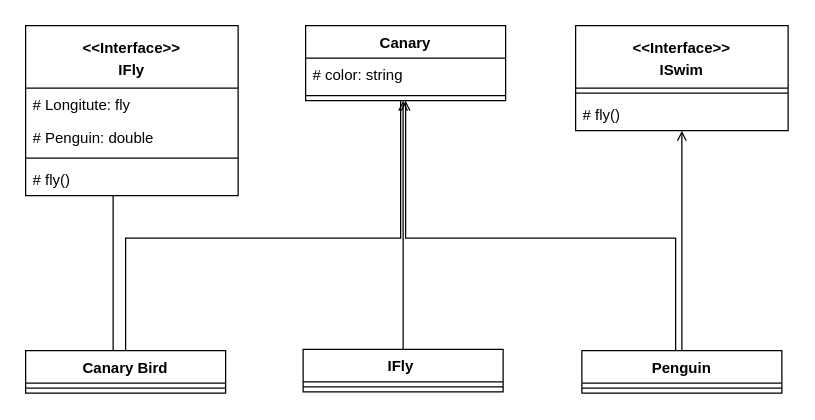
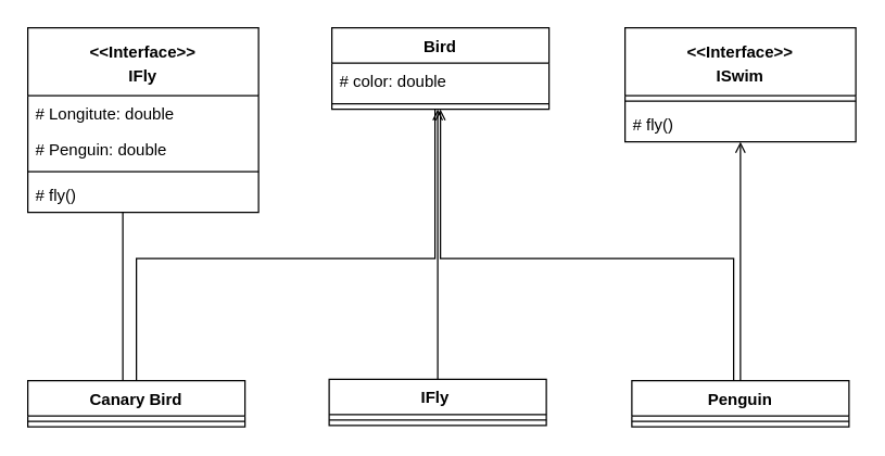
  <mxCell id="0" />
  <mxCell id="1" parent="0" />
- <mxCell id="2" value="Canary" style="swimlane;fontStyle=1;align=center;verticalAlign=top;childLayout=stackLayout;horizontal=1;startSize=26;horizontalStack=0;resizeParent=1;resizeParentMax=0;resizeLast=0;collapsible=1;marginBottom=0;whiteSpace=wrap;html=1;" vertex="1" parent="1"><mxGeometry x="244" y="20" width="160" height="60" as="geometry" /></mxCell>
- <mxCell id="3" value="# color: string" style="text;strokeColor=none;fillColor=none;align=left;verticalAlign=top;spacingLeft=4;spacingRight=4;overflow=hidden;rotatable=0;points=[[0,0.5],[1,0.5]];portConstraint=eastwest;whiteSpace=wrap;html=1;" vertex="1" parent="2"><mxGeometry y="26" width="160" height="26" as="geometry" /></mxCell>
+ <mxCell id="2" value="Bird" style="swimlane;fontStyle=1;align=center;verticalAlign=top;childLayout=stackLayout;horizontal=1;startSize=26;horizontalStack=0;resizeParent=1;resizeParentMax=0;resizeLast=0;collapsible=1;marginBottom=0;whiteSpace=wrap;html=1;" vertex="1" parent="1"><mxGeometry x="244" y="20" width="160" height="60" as="geometry" /></mxCell>
+ <mxCell id="3" value="# color: double" style="text;strokeColor=none;fillColor=none;align=left;verticalAlign=top;spacingLeft=4;spacingRight=4;overflow=hidden;rotatable=0;points=[[0,0.5],[1,0.5]];portConstraint=eastwest;whiteSpace=wrap;html=1;" vertex="1" parent="2"><mxGeometry y="26" width="160" height="26" as="geometry" /></mxCell>
  <mxCell id="4" value="" style="line;strokeWidth=1;fillColor=none;align=left;verticalAlign=middle;spacingTop=-1;spacingLeft=3;spacingRight=3;rotatable=0;labelPosition=right;points=[];portConstraint=eastwest;strokeColor=inherit;" vertex="1" parent="2"><mxGeometry y="52" width="160" height="8" as="geometry" /></mxCell>
  <mxCell id="5" style="edgeStyle=orthogonalEdgeStyle;rounded=0;orthogonalLoop=1;jettySize=auto;html=1;endArrow=none;endFill=0;" edge="1" parent="1" source="7" target="2"><mxGeometry relative="1" as="geometry"><Array as="points"><mxPoint x="100" y="190" /><mxPoint x="320" y="190" /></Array></mxGeometry></mxCell>
  <mxCell id="6" style="edgeStyle=orthogonalEdgeStyle;rounded=0;orthogonalLoop=1;jettySize=auto;html=1;endArrow=none;endFill=0;" edge="1" parent="1" source="7" target="13"><mxGeometry relative="1" as="geometry"><Array as="points"><mxPoint x="90" y="250" /><mxPoint x="90" y="250" /></Array></mxGeometry></mxCell>
  <mxCell id="7" value="Canary Bird" style="swimlane;fontStyle=1;align=center;verticalAlign=top;childLayout=stackLayout;horizontal=1;startSize=26;horizontalStack=0;resizeParent=1;resizeParentMax=0;resizeLast=0;collapsible=1;marginBottom=0;whiteSpace=wrap;html=1;" vertex="1" parent="1"><mxGeometry x="20" y="280" width="160" height="34" as="geometry" /></mxCell>
  <mxCell id="8" value="" style="line;strokeWidth=1;fillColor=none;align=left;verticalAlign=middle;spacingTop=-1;spacingLeft=3;spacingRight=3;rotatable=0;labelPosition=right;points=[];portConstraint=eastwest;strokeColor=inherit;" vertex="1" parent="7"><mxGeometry y="26" width="160" height="8" as="geometry" /></mxCell>
  <mxCell id="9" style="edgeStyle=orthogonalEdgeStyle;rounded=0;orthogonalLoop=1;jettySize=auto;html=1;endArrow=open;endFill=0;" edge="1" parent="1"><mxGeometry relative="1" as="geometry"><mxPoint x="540" y="280" as="sourcePoint" /><mxPoint x="324" y="80" as="targetPoint" /><Array as="points"><mxPoint x="540" y="190" /><mxPoint x="324" y="190" /></Array></mxGeometry></mxCell>
  <mxCell id="10" style="edgeStyle=orthogonalEdgeStyle;rounded=0;orthogonalLoop=1;jettySize=auto;html=1;endArrow=open;endFill=0;" edge="1" parent="1" source="11" target="18"><mxGeometry relative="1" as="geometry"><Array as="points"><mxPoint x="545" y="250" /><mxPoint x="545" y="250" /></Array></mxGeometry></mxCell>
  <mxCell id="11" value="Penguin" style="swimlane;fontStyle=1;align=center;verticalAlign=top;childLayout=stackLayout;horizontal=1;startSize=26;horizontalStack=0;resizeParent=1;resizeParentMax=0;resizeLast=0;collapsible=1;marginBottom=0;whiteSpace=wrap;html=1;" vertex="1" parent="1"><mxGeometry x="465" y="280" width="160" height="34" as="geometry" /></mxCell>
  <mxCell id="12" value="" style="line;strokeWidth=1;fillColor=none;align=left;verticalAlign=middle;spacingTop=-1;spacingLeft=3;spacingRight=3;rotatable=0;labelPosition=right;points=[];portConstraint=eastwest;strokeColor=inherit;" vertex="1" parent="11"><mxGeometry y="26" width="160" height="8" as="geometry" /></mxCell>
  <mxCell id="13" value="&lt;p style=&quot;border-color: var(--border-color); font-weight: 400; margin: 4px 0px 0px;&quot;&gt;&lt;b style=&quot;border-color: var(--border-color);&quot;&gt;&amp;lt;&amp;lt;Interface&amp;gt;&amp;gt;&lt;/b&gt;&lt;/p&gt;&lt;p style=&quot;border-color: var(--border-color); font-weight: 400; margin: 4px 0px 0px;&quot;&gt;&lt;b style=&quot;border-color: var(--border-color);&quot;&gt;IFly&lt;/b&gt;&lt;/p&gt;" style="swimlane;fontStyle=1;align=center;verticalAlign=top;childLayout=stackLayout;horizontal=1;startSize=50;horizontalStack=0;resizeParent=1;resizeParentMax=0;resizeLast=0;collapsible=1;marginBottom=0;whiteSpace=wrap;html=1;" vertex="1" parent="1"><mxGeometry x="20" y="20" width="170" height="136" as="geometry" /></mxCell>
- <mxCell id="14" value="# Longitute: fly" style="text;strokeColor=none;fillColor=none;align=left;verticalAlign=top;spacingLeft=4;spacingRight=4;overflow=hidden;rotatable=0;points=[[0,0.5],[1,0.5]];portConstraint=eastwest;whiteSpace=wrap;html=1;" vertex="1" parent="13"><mxGeometry y="50" width="170" height="26" as="geometry" /></mxCell>
+ <mxCell id="14" value="# Longitute: double" style="text;strokeColor=none;fillColor=none;align=left;verticalAlign=top;spacingLeft=4;spacingRight=4;overflow=hidden;rotatable=0;points=[[0,0.5],[1,0.5]];portConstraint=eastwest;whiteSpace=wrap;html=1;" vertex="1" parent="13"><mxGeometry y="50" width="170" height="26" as="geometry" /></mxCell>
  <mxCell id="15" value="# Penguin: double&lt;br&gt;" style="text;strokeColor=none;fillColor=none;align=left;verticalAlign=top;spacingLeft=4;spacingRight=4;overflow=hidden;rotatable=0;points=[[0,0.5],[1,0.5]];portConstraint=eastwest;whiteSpace=wrap;html=1;" vertex="1" parent="13"><mxGeometry y="76" width="170" height="26" as="geometry" /></mxCell>
  <mxCell id="16" value="" style="line;strokeWidth=1;fillColor=none;align=left;verticalAlign=middle;spacingTop=-1;spacingLeft=3;spacingRight=3;rotatable=0;labelPosition=right;points=[];portConstraint=eastwest;strokeColor=inherit;" vertex="1" parent="13"><mxGeometry y="102" width="170" height="8" as="geometry" /></mxCell>
  <mxCell id="17" value="# fly()" style="text;strokeColor=none;fillColor=none;align=left;verticalAlign=top;spacingLeft=4;spacingRight=4;overflow=hidden;rotatable=0;points=[[0,0.5],[1,0.5]];portConstraint=eastwest;whiteSpace=wrap;html=1;" vertex="1" parent="13"><mxGeometry y="110" width="170" height="26" as="geometry" /></mxCell>
  <mxCell id="18" value="&lt;p style=&quot;border-color: var(--border-color); font-weight: 400; margin: 4px 0px 0px;&quot;&gt;&lt;b style=&quot;border-color: var(--border-color);&quot;&gt;&amp;lt;&amp;lt;Interface&amp;gt;&amp;gt;&lt;/b&gt;&lt;/p&gt;&lt;p style=&quot;border-color: var(--border-color); font-weight: 400; margin: 4px 0px 0px;&quot;&gt;&lt;b style=&quot;border-color: var(--border-color);&quot;&gt;ISwim&lt;/b&gt;&lt;/p&gt;" style="swimlane;fontStyle=1;align=center;verticalAlign=top;childLayout=stackLayout;horizontal=1;startSize=50;horizontalStack=0;resizeParent=1;resizeParentMax=0;resizeLast=0;collapsible=1;marginBottom=0;whiteSpace=wrap;html=1;" vertex="1" parent="1"><mxGeometry x="460" y="20" width="170" height="84" as="geometry" /></mxCell>
  <mxCell id="19" value="" style="line;strokeWidth=1;fillColor=none;align=left;verticalAlign=middle;spacingTop=-1;spacingLeft=3;spacingRight=3;rotatable=0;labelPosition=right;points=[];portConstraint=eastwest;strokeColor=inherit;" vertex="1" parent="18"><mxGeometry y="50" width="170" height="8" as="geometry" /></mxCell>
  <mxCell id="20" value="# fly()" style="text;strokeColor=none;fillColor=none;align=left;verticalAlign=top;spacingLeft=4;spacingRight=4;overflow=hidden;rotatable=0;points=[[0,0.5],[1,0.5]];portConstraint=eastwest;whiteSpace=wrap;html=1;" vertex="1" parent="18"><mxGeometry y="58" width="170" height="26" as="geometry" /></mxCell>
  <mxCell id="21" style="edgeStyle=orthogonalEdgeStyle;rounded=0;orthogonalLoop=1;jettySize=auto;html=1;endArrow=open;endFill=0;" edge="1" parent="1" source="22" target="2"><mxGeometry relative="1" as="geometry"><Array as="points"><mxPoint x="322" y="170" /><mxPoint x="322" y="170" /></Array></mxGeometry></mxCell>
  <mxCell id="22" value="IFly&lt;span style=&quot;white-space: pre;&quot;&gt; &lt;/span&gt;" style="swimlane;fontStyle=1;align=center;verticalAlign=top;childLayout=stackLayout;horizontal=1;startSize=26;horizontalStack=0;resizeParent=1;resizeParentMax=0;resizeLast=0;collapsible=1;marginBottom=0;whiteSpace=wrap;html=1;" vertex="1" parent="1"><mxGeometry x="242" y="279" width="160" height="34" as="geometry" /></mxCell>
  <mxCell id="23" value="" style="line;strokeWidth=1;fillColor=none;align=left;verticalAlign=middle;spacingTop=-1;spacingLeft=3;spacingRight=3;rotatable=0;labelPosition=right;points=[];portConstraint=eastwest;strokeColor=inherit;" vertex="1" parent="22"><mxGeometry y="26" width="160" height="8" as="geometry" /></mxCell>
